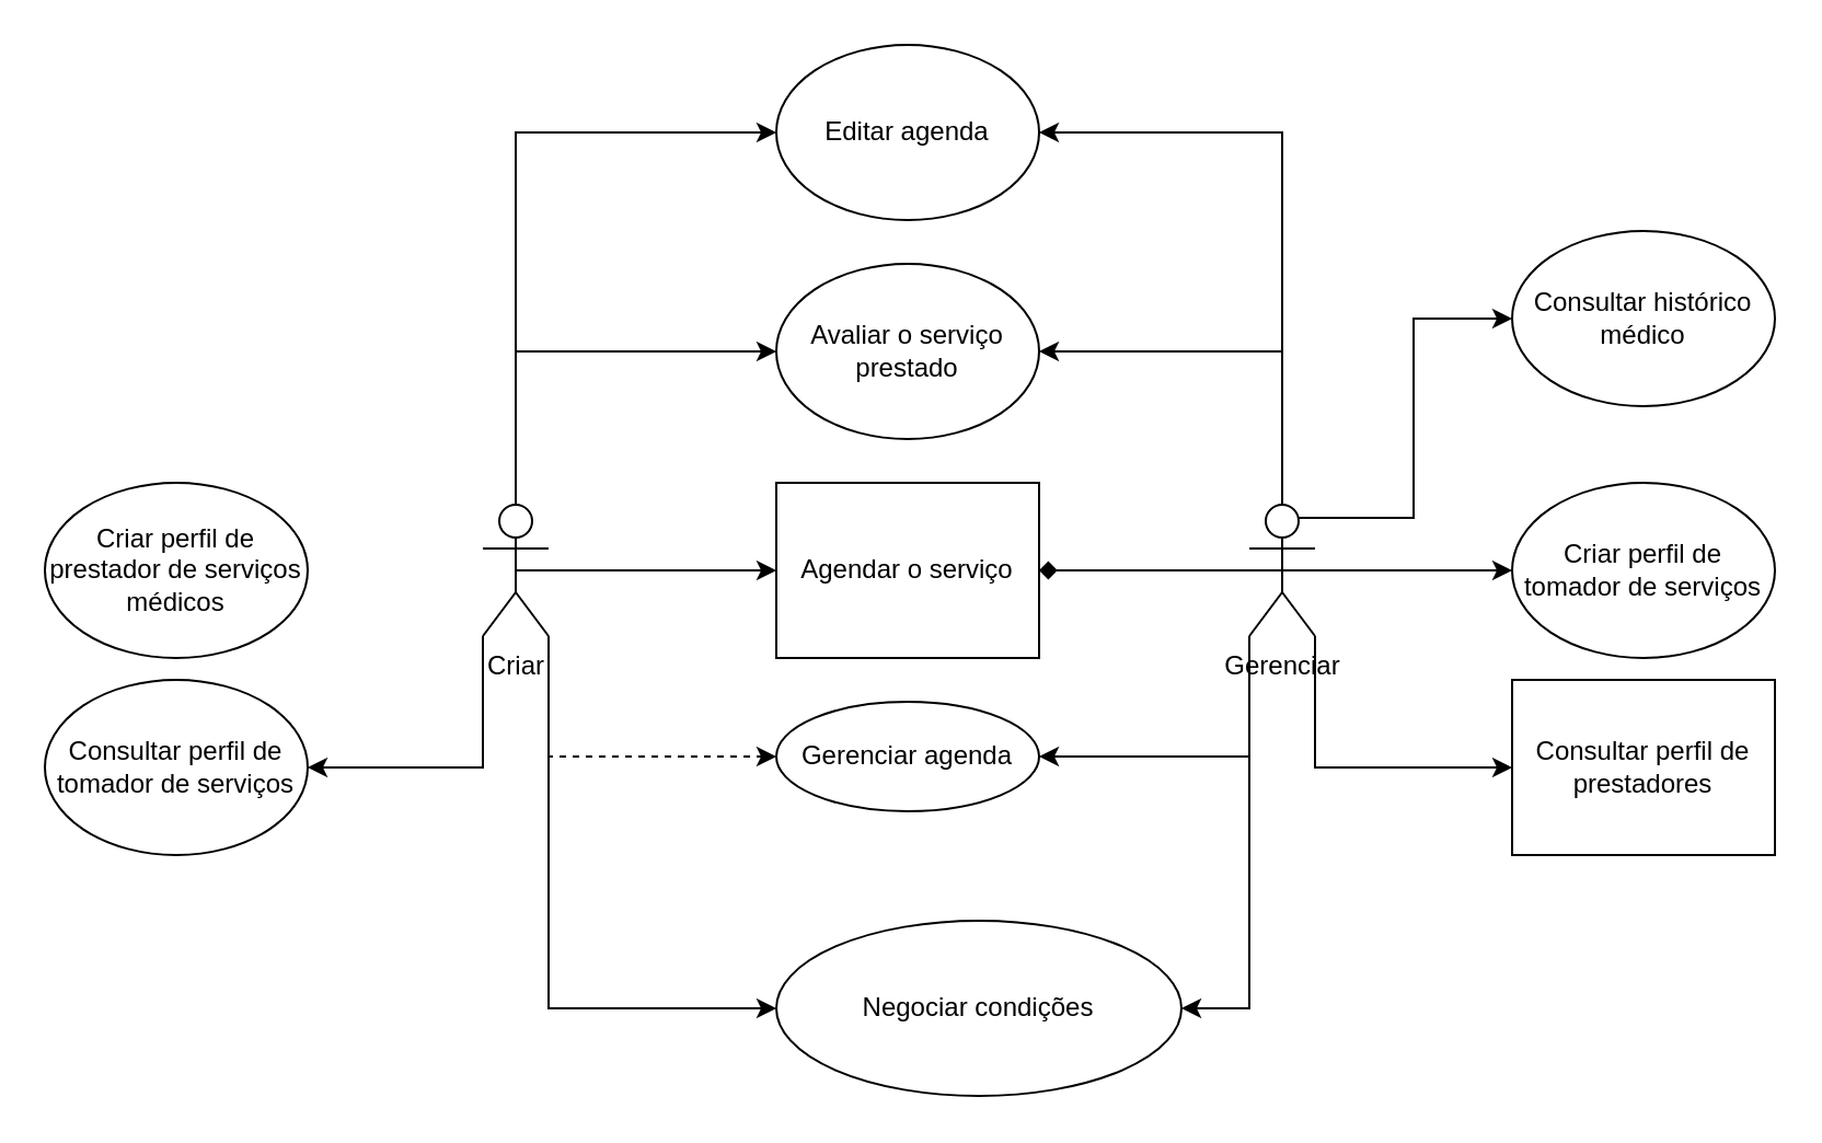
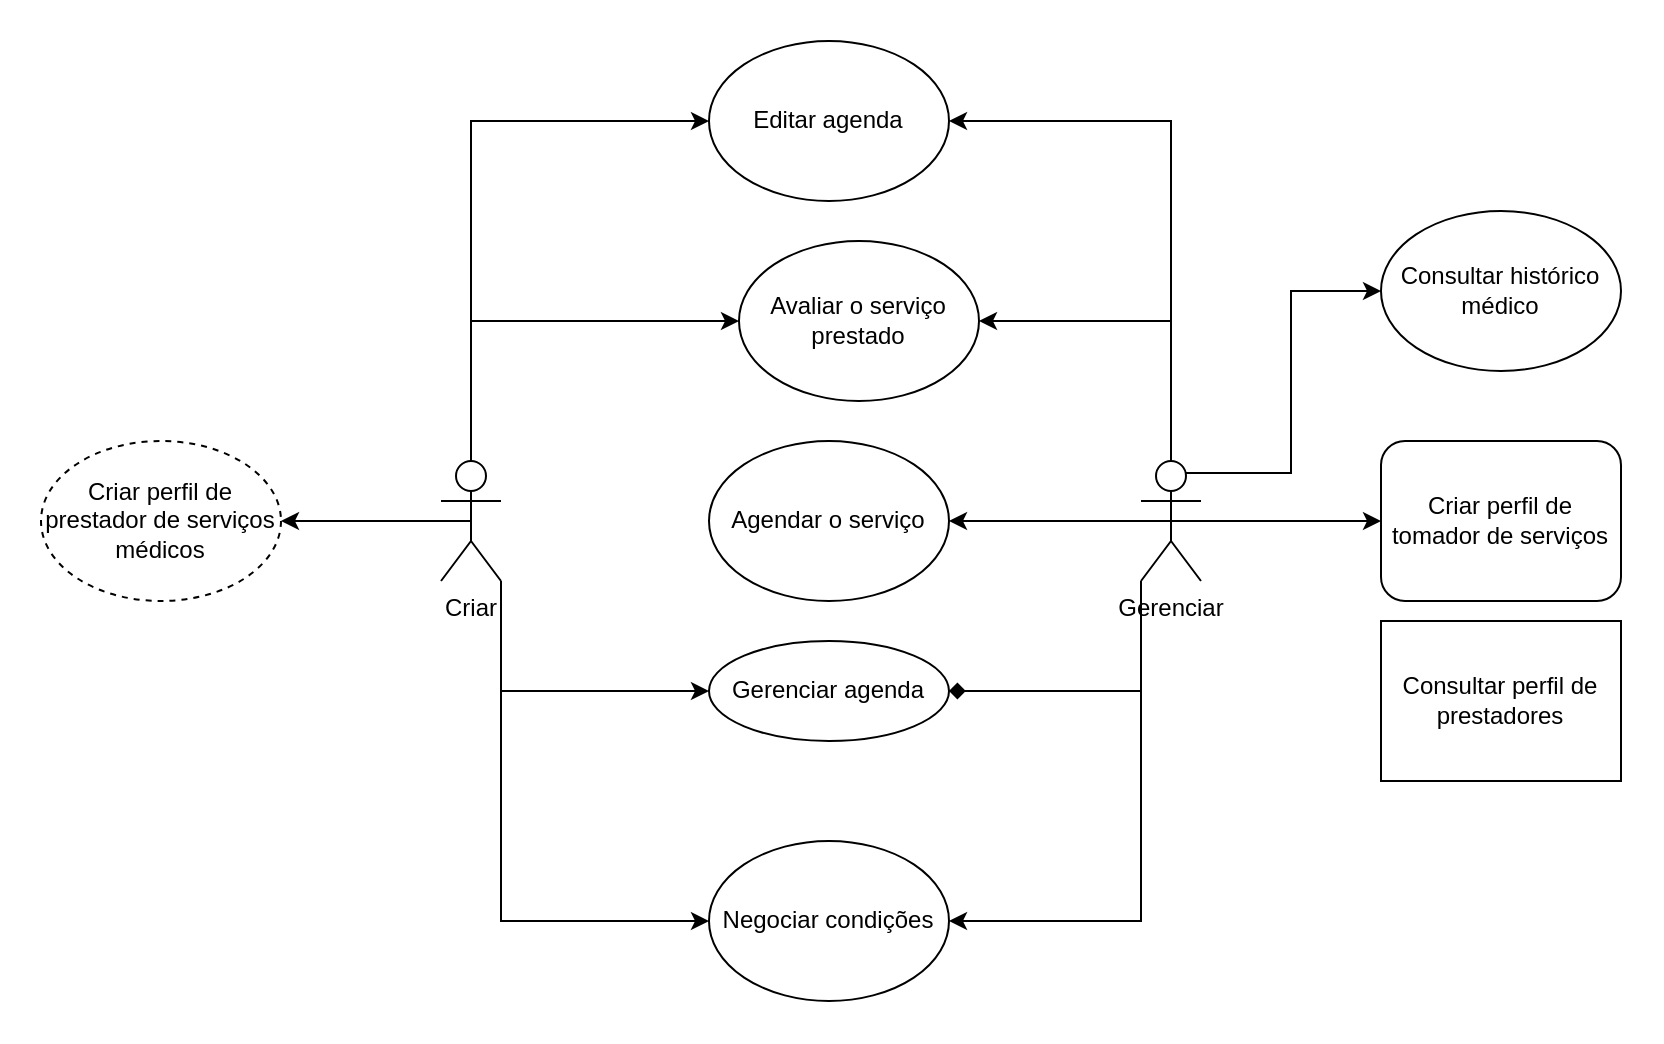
  <mxCell id="0" />
  <mxCell id="1" parent="0" />
- <mxCell id="2" style="edgeStyle=orthogonalEdgeStyle;rounded=0;orthogonalLoop=1;jettySize=auto;html=1;exitX=0.5;exitY=0.5;exitDx=0;exitDy=0;exitPerimeter=0;entryX=0;entryY=0.5;entryDx=0;entryDy=0;" edge="1" parent="1" source="9" target="19"><mxGeometry relative="1" as="geometry" /></mxCell>
- <mxCell id="4" style="edgeStyle=orthogonalEdgeStyle;rounded=0;orthogonalLoop=1;jettySize=auto;html=1;exitX=1;exitY=1;exitDx=0;exitDy=0;exitPerimeter=0;entryX=0;entryY=0.5;entryDx=0;entryDy=0;dashed=1;" edge="1" parent="1" source="9" target="22"><mxGeometry relative="1" as="geometry" /></mxCell>
+ <mxCell id="3" style="edgeStyle=orthogonalEdgeStyle;rounded=0;orthogonalLoop=1;jettySize=auto;html=1;exitX=0.5;exitY=0.5;exitDx=0;exitDy=0;exitPerimeter=0;entryX=1;entryY=0.5;entryDx=0;entryDy=0;" edge="1" parent="1" source="9" target="20"><mxGeometry relative="1" as="geometry"><mxPoint x="130" y="270" as="targetPoint" /></mxGeometry></mxCell>
+ <mxCell id="4" style="edgeStyle=orthogonalEdgeStyle;rounded=0;orthogonalLoop=1;jettySize=auto;html=1;exitX=1;exitY=1;exitDx=0;exitDy=0;exitPerimeter=0;entryX=0;entryY=0.5;entryDx=0;entryDy=0;" edge="1" parent="1" source="9" target="22"><mxGeometry relative="1" as="geometry" /></mxCell>
  <mxCell id="5" style="edgeStyle=orthogonalEdgeStyle;rounded=0;orthogonalLoop=1;jettySize=auto;html=1;exitX=0.5;exitY=0;exitDx=0;exitDy=0;exitPerimeter=0;entryX=0;entryY=0.5;entryDx=0;entryDy=0;" edge="1" parent="1" source="9" target="24"><mxGeometry relative="1" as="geometry" /></mxCell>
  <mxCell id="6" style="edgeStyle=orthogonalEdgeStyle;rounded=0;orthogonalLoop=1;jettySize=auto;html=1;exitX=1;exitY=1;exitDx=0;exitDy=0;exitPerimeter=0;entryX=0;entryY=0.5;entryDx=0;entryDy=0;" edge="1" parent="1" source="9" target="21"><mxGeometry relative="1" as="geometry" /></mxCell>
  <mxCell id="7" style="edgeStyle=orthogonalEdgeStyle;rounded=0;orthogonalLoop=1;jettySize=auto;html=1;exitX=0.5;exitY=0;exitDx=0;exitDy=0;exitPerimeter=0;entryX=0;entryY=0.5;entryDx=0;entryDy=0;" edge="1" parent="1" source="9" target="28"><mxGeometry relative="1" as="geometry" /></mxCell>
- <mxCell id="8" style="edgeStyle=orthogonalEdgeStyle;rounded=0;orthogonalLoop=1;jettySize=auto;html=1;exitX=0;exitY=1;exitDx=0;exitDy=0;exitPerimeter=0;entryX=1;entryY=0.5;entryDx=0;entryDy=0;" edge="1" parent="1" source="9" target="27"><mxGeometry relative="1" as="geometry" /></mxCell>
  <mxCell id="9" value="Criar" style="shape=umlActor;verticalLabelPosition=bottom;verticalAlign=top;html=1;outlineConnect=0;" vertex="1" parent="1"><mxGeometry x="220" y="230" width="30" height="60" as="geometry" /></mxCell>
- <mxCell id="10" style="edgeStyle=orthogonalEdgeStyle;rounded=0;orthogonalLoop=1;jettySize=auto;html=1;exitX=0.5;exitY=0.5;exitDx=0;exitDy=0;exitPerimeter=0;entryX=1;entryY=0.5;entryDx=0;entryDy=0;endArrow=diamond;" edge="1" parent="1" source="18" target="19"><mxGeometry relative="1" as="geometry" /></mxCell>
- <mxCell id="11" style="edgeStyle=orthogonalEdgeStyle;rounded=0;orthogonalLoop=1;jettySize=auto;html=1;exitX=0;exitY=1;exitDx=0;exitDy=0;exitPerimeter=0;entryX=1;entryY=0.5;entryDx=0;entryDy=0;" edge="1" parent="1" source="18" target="22"><mxGeometry relative="1" as="geometry" /></mxCell>
+ <mxCell id="10" style="edgeStyle=orthogonalEdgeStyle;rounded=0;orthogonalLoop=1;jettySize=auto;html=1;exitX=0.5;exitY=0.5;exitDx=0;exitDy=0;exitPerimeter=0;entryX=1;entryY=0.5;entryDx=0;entryDy=0;" edge="1" parent="1" source="18" target="19"><mxGeometry relative="1" as="geometry" /></mxCell>
+ <mxCell id="11" style="edgeStyle=orthogonalEdgeStyle;rounded=0;orthogonalLoop=1;jettySize=auto;html=1;exitX=0;exitY=1;exitDx=0;exitDy=0;exitPerimeter=0;entryX=1;entryY=0.5;entryDx=0;entryDy=0;endArrow=diamond;" edge="1" parent="1" source="18" target="22"><mxGeometry relative="1" as="geometry" /></mxCell>
  <mxCell id="12" style="edgeStyle=orthogonalEdgeStyle;rounded=0;orthogonalLoop=1;jettySize=auto;html=1;exitX=0.5;exitY=0.5;exitDx=0;exitDy=0;exitPerimeter=0;entryX=0;entryY=0.5;entryDx=0;entryDy=0;" edge="1" parent="1" source="18" target="23"><mxGeometry relative="1" as="geometry" /></mxCell>
  <mxCell id="13" style="edgeStyle=orthogonalEdgeStyle;rounded=0;orthogonalLoop=1;jettySize=auto;html=1;exitX=0.5;exitY=0;exitDx=0;exitDy=0;exitPerimeter=0;entryX=1;entryY=0.5;entryDx=0;entryDy=0;" edge="1" parent="1" source="18" target="24"><mxGeometry relative="1" as="geometry" /></mxCell>
  <mxCell id="14" style="edgeStyle=orthogonalEdgeStyle;rounded=0;orthogonalLoop=1;jettySize=auto;html=1;exitX=0.75;exitY=0.1;exitDx=0;exitDy=0;exitPerimeter=0;entryX=0;entryY=0.5;entryDx=0;entryDy=0;" edge="1" parent="1" source="18" target="25"><mxGeometry relative="1" as="geometry" /></mxCell>
  <mxCell id="15" style="edgeStyle=orthogonalEdgeStyle;rounded=0;orthogonalLoop=1;jettySize=auto;html=1;exitX=0;exitY=1;exitDx=0;exitDy=0;exitPerimeter=0;entryX=1;entryY=0.5;entryDx=0;entryDy=0;" edge="1" parent="1" source="18" target="21"><mxGeometry relative="1" as="geometry" /></mxCell>
  <mxCell id="16" style="edgeStyle=orthogonalEdgeStyle;rounded=0;orthogonalLoop=1;jettySize=auto;html=1;exitX=0.5;exitY=0;exitDx=0;exitDy=0;exitPerimeter=0;entryX=1;entryY=0.5;entryDx=0;entryDy=0;" edge="1" parent="1" source="18" target="28"><mxGeometry relative="1" as="geometry" /></mxCell>
- <mxCell id="17" style="edgeStyle=orthogonalEdgeStyle;rounded=0;orthogonalLoop=1;jettySize=auto;html=1;exitX=1;exitY=1;exitDx=0;exitDy=0;exitPerimeter=0;entryX=0;entryY=0.5;entryDx=0;entryDy=0;" edge="1" parent="1" source="18" target="26"><mxGeometry relative="1" as="geometry" /></mxCell>
  <mxCell id="18" value="Gerenciar" style="shape=umlActor;verticalLabelPosition=bottom;verticalAlign=top;html=1;outlineConnect=0;" vertex="1" parent="1"><mxGeometry x="570" y="230" width="30" height="60" as="geometry" /></mxCell>
- <mxCell id="19" value="Agendar o serviço" style="whiteSpace=wrap;html=1;rounded=0;" vertex="1" parent="1"><mxGeometry x="354" y="220" width="120" height="80" as="geometry" /></mxCell>
- <mxCell id="20" value="Criar perfil de prestador de serviços médicos" style="ellipse;whiteSpace=wrap;html=1;" vertex="1" parent="1"><mxGeometry x="20" y="220" width="120" height="80" as="geometry" /></mxCell>
- <mxCell id="21" value="Negociar condições" style="ellipse;whiteSpace=wrap;html=1;" vertex="1" parent="1"><mxGeometry x="354" y="420" width="185" height="80" as="geometry" /></mxCell>
+ <mxCell id="19" value="Agendar o serviço" style="ellipse;whiteSpace=wrap;html=1;" vertex="1" parent="1"><mxGeometry x="354" y="220" width="120" height="80" as="geometry" /></mxCell>
+ <mxCell id="20" value="Criar perfil de prestador de serviços médicos" style="ellipse;whiteSpace=wrap;html=1;dashed=1;" vertex="1" parent="1"><mxGeometry x="20" y="220" width="120" height="80" as="geometry" /></mxCell>
+ <mxCell id="21" value="Negociar condições" style="ellipse;whiteSpace=wrap;html=1;" vertex="1" parent="1"><mxGeometry x="354" y="420" width="120" height="80" as="geometry" /></mxCell>
  <mxCell id="22" value="Gerenciar agenda" style="ellipse;whiteSpace=wrap;html=1;" vertex="1" parent="1"><mxGeometry x="354" y="320" width="120" height="50" as="geometry" /></mxCell>
- <mxCell id="23" value="Criar perfil de tomador de serviços" style="ellipse;whiteSpace=wrap;html=1;" vertex="1" parent="1"><mxGeometry x="690" y="220" width="120" height="80" as="geometry" /></mxCell>
- <mxCell id="24" value="Avaliar o serviço prestado" style="ellipse;whiteSpace=wrap;html=1;" vertex="1" parent="1"><mxGeometry x="354" y="120" width="120" height="80" as="geometry" /></mxCell>
+ <mxCell id="23" value="Criar perfil de tomador de serviços" style="whiteSpace=wrap;html=1;rounded=1;" vertex="1" parent="1"><mxGeometry x="690" y="220" width="120" height="80" as="geometry" /></mxCell>
+ <mxCell id="24" value="Avaliar o serviço prestado" style="ellipse;whiteSpace=wrap;html=1;" vertex="1" parent="1"><mxGeometry x="369" y="120" width="120" height="80" as="geometry" /></mxCell>
  <mxCell id="25" value="Consultar histórico médico" style="ellipse;whiteSpace=wrap;html=1;" vertex="1" parent="1"><mxGeometry x="690" y="105" width="120" height="80" as="geometry" /></mxCell>
  <mxCell id="26" value="Consultar perfil de prestadores" style="whiteSpace=wrap;html=1;rounded=0;" vertex="1" parent="1"><mxGeometry x="690" y="310" width="120" height="80" as="geometry" /></mxCell>
- <mxCell id="27" value="Consultar perfil de tomador de serviços" style="ellipse;whiteSpace=wrap;html=1;" vertex="1" parent="1"><mxGeometry x="20" y="310" width="120" height="80" as="geometry" /></mxCell>
  <mxCell id="28" value="Editar agenda" style="ellipse;whiteSpace=wrap;html=1;" vertex="1" parent="1"><mxGeometry x="354" y="20" width="120" height="80" as="geometry" /></mxCell>
